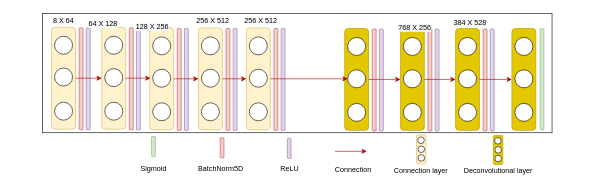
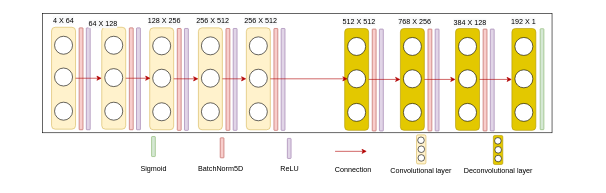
  <mxCell id="0" />
  <mxCell id="1" parent="0" />
  <mxCell id="2" value="" style="rounded=0;whiteSpace=wrap;html=1;" parent="1" vertex="1"><mxGeometry x="70" y="22" width="850" height="199" as="geometry" /></mxCell>
  <mxCell id="3" value="" style="rounded=1;whiteSpace=wrap;html=1;rotation=90;fillColor=#fff2cc;strokeColor=#d6b656;" parent="1" vertex="1"><mxGeometry x="20" y="110" width="170" height="40" as="geometry" /></mxCell>
  <mxCell id="4" value="" style="ellipse;whiteSpace=wrap;html=1;aspect=fixed;" parent="1" vertex="1"><mxGeometry x="90" y="60" width="30" height="30" as="geometry" /></mxCell>
  <mxCell id="5" value="" style="ellipse;whiteSpace=wrap;html=1;aspect=fixed;" parent="1" vertex="1"><mxGeometry x="90" y="170" width="30" height="30" as="geometry" /></mxCell>
  <mxCell id="6" value="" style="rounded=1;whiteSpace=wrap;html=1;rotation=90;fillColor=#f8cecc;strokeColor=#b85450;" parent="1" vertex="1"><mxGeometry x="49.25" y="127.75" width="170" height="6.5" as="geometry" /></mxCell>
  <mxCell id="7" value="" style="rounded=1;whiteSpace=wrap;html=1;rotation=90;fillColor=#e1d5e7;strokeColor=#9673a6;" parent="1" vertex="1"><mxGeometry x="61.25" y="127.75" width="170" height="6.5" as="geometry" /></mxCell>
- <mxCell id="8" value="&lt;span style=&quot;color: rgb(0, 0, 0); font-family: Helvetica; font-size: 12px; font-style: normal; font-variant-ligatures: normal; font-variant-caps: normal; font-weight: 400; letter-spacing: normal; orphans: 2; text-align: left; text-indent: 0px; text-transform: none; widows: 2; word-spacing: 0px; -webkit-text-stroke-width: 0px; background-color: rgb(248, 249, 250); text-decoration-thickness: initial; text-decoration-style: initial; text-decoration-color: initial; float: none; display: inline !important;&quot;&gt;8 X 64&lt;/span&gt;" style="text;whiteSpace=wrap;html=1;" parent="1" vertex="1"><mxGeometry x="86" y="20" width="40" height="20" as="geometry" /></mxCell>
+ <mxCell id="8" value="&lt;span style=&quot;color: rgb(0, 0, 0); font-family: Helvetica; font-size: 12px; font-style: normal; font-variant-ligatures: normal; font-variant-caps: normal; font-weight: 400; letter-spacing: normal; orphans: 2; text-align: left; text-indent: 0px; text-transform: none; widows: 2; word-spacing: 0px; -webkit-text-stroke-width: 0px; background-color: rgb(248, 249, 250); text-decoration-thickness: initial; text-decoration-style: initial; text-decoration-color: initial; float: none; display: inline !important;&quot;&gt;4 X 64&lt;/span&gt;" style="text;whiteSpace=wrap;html=1;" parent="1" vertex="1"><mxGeometry x="86" y="20" width="40" height="20" as="geometry" /></mxCell>
  <mxCell id="9" value="" style="rounded=1;whiteSpace=wrap;html=1;rotation=90;fillColor=#fff2cc;strokeColor=#d6b656;" parent="1" vertex="1"><mxGeometry x="103.75" y="110" width="170" height="40" as="geometry" /></mxCell>
  <mxCell id="10" value="" style="ellipse;whiteSpace=wrap;html=1;aspect=fixed;" parent="1" vertex="1"><mxGeometry x="173.75" y="60" width="30" height="30" as="geometry" /></mxCell>
  <mxCell id="11" value="" style="ellipse;whiteSpace=wrap;html=1;aspect=fixed;" parent="1" vertex="1"><mxGeometry x="173.75" y="114" width="30" height="30" as="geometry" /></mxCell>
  <mxCell id="12" value="" style="ellipse;whiteSpace=wrap;html=1;aspect=fixed;" parent="1" vertex="1"><mxGeometry x="173.75" y="170" width="30" height="30" as="geometry" /></mxCell>
  <mxCell id="13" value="" style="rounded=1;whiteSpace=wrap;html=1;rotation=90;fillColor=#f8cecc;strokeColor=#b85450;" parent="1" vertex="1"><mxGeometry x="133" y="127.75" width="170" height="6.5" as="geometry" /></mxCell>
  <mxCell id="14" value="" style="rounded=1;whiteSpace=wrap;html=1;rotation=90;fillColor=#e1d5e7;strokeColor=#9673a6;" parent="1" vertex="1"><mxGeometry x="145" y="127.75" width="170" height="6.5" as="geometry" /></mxCell>
  <mxCell id="15" value="&lt;span style=&quot;color: rgb(0, 0, 0); font-family: Helvetica; font-size: 12px; font-style: normal; font-variant-ligatures: normal; font-variant-caps: normal; font-weight: 400; letter-spacing: normal; orphans: 2; text-align: left; text-indent: 0px; text-transform: none; widows: 2; word-spacing: 0px; -webkit-text-stroke-width: 0px; background-color: rgb(248, 249, 250); text-decoration-thickness: initial; text-decoration-style: initial; text-decoration-color: initial; float: none; display: inline !important;&quot;&gt;64 X 128&lt;/span&gt;" style="text;whiteSpace=wrap;html=1;" parent="1" vertex="1"><mxGeometry x="145" y="26" width="60" height="20" as="geometry" /></mxCell>
  <mxCell id="16" value="" style="rounded=1;whiteSpace=wrap;html=1;rotation=90;fillColor=#fff2cc;strokeColor=#d6b656;" parent="1" vertex="1"><mxGeometry x="183.75" y="111" width="170" height="40" as="geometry" /></mxCell>
  <mxCell id="17" value="" style="ellipse;whiteSpace=wrap;html=1;aspect=fixed;" parent="1" vertex="1"><mxGeometry x="253.75" y="61" width="30" height="30" as="geometry" /></mxCell>
  <mxCell id="18" value="" style="ellipse;whiteSpace=wrap;html=1;aspect=fixed;" parent="1" vertex="1"><mxGeometry x="253.75" y="115" width="30" height="30" as="geometry" /></mxCell>
  <mxCell id="19" value="" style="ellipse;whiteSpace=wrap;html=1;aspect=fixed;" parent="1" vertex="1"><mxGeometry x="253.75" y="171" width="30" height="30" as="geometry" /></mxCell>
  <mxCell id="20" value="" style="rounded=1;whiteSpace=wrap;html=1;rotation=90;fillColor=#f8cecc;strokeColor=#b85450;" parent="1" vertex="1"><mxGeometry x="213" y="128.75" width="170" height="6.5" as="geometry" /></mxCell>
  <mxCell id="21" value="" style="rounded=1;whiteSpace=wrap;html=1;rotation=90;fillColor=#e1d5e7;strokeColor=#9673a6;" parent="1" vertex="1"><mxGeometry x="225" y="128.75" width="170" height="6.5" as="geometry" /></mxCell>
- <mxCell id="22" value="&lt;span style=&quot;color: rgb(0, 0, 0); font-family: Helvetica; font-size: 12px; font-style: normal; font-variant-ligatures: normal; font-variant-caps: normal; font-weight: 400; letter-spacing: normal; orphans: 2; text-align: left; text-indent: 0px; text-transform: none; widows: 2; word-spacing: 0px; -webkit-text-stroke-width: 0px; background-color: rgb(248, 249, 250); text-decoration-thickness: initial; text-decoration-style: initial; text-decoration-color: initial; float: none; display: inline !important;&quot;&gt;128 X 256&lt;/span&gt;" style="text;whiteSpace=wrap;html=1;" parent="1" vertex="1"><mxGeometry x="224" y="31" width="60" height="20" as="geometry" /></mxCell>
+ <mxCell id="22" value="&lt;span style=&quot;color: rgb(0, 0, 0); font-family: Helvetica; font-size: 12px; font-style: normal; font-variant-ligatures: normal; font-variant-caps: normal; font-weight: 400; letter-spacing: normal; orphans: 2; text-align: left; text-indent: 0px; text-transform: none; widows: 2; word-spacing: 0px; -webkit-text-stroke-width: 0px; background-color: rgb(248, 249, 250); text-decoration-thickness: initial; text-decoration-style: initial; text-decoration-color: initial; float: none; display: inline !important;&quot;&gt;128 X 256&lt;/span&gt;" style="text;whiteSpace=wrap;html=1;" parent="1" vertex="1"><mxGeometry x="244" y="21" width="60" height="20" as="geometry" /></mxCell>
  <mxCell id="23" value="" style="rounded=1;whiteSpace=wrap;html=1;rotation=90;fillColor=#fff2cc;strokeColor=#d6b656;" parent="1" vertex="1"><mxGeometry x="265" y="111" width="170" height="40" as="geometry" /></mxCell>
  <mxCell id="24" value="" style="ellipse;whiteSpace=wrap;html=1;aspect=fixed;" parent="1" vertex="1"><mxGeometry x="335" y="61" width="30" height="30" as="geometry" /></mxCell>
  <mxCell id="25" value="" style="ellipse;whiteSpace=wrap;html=1;aspect=fixed;" parent="1" vertex="1"><mxGeometry x="335" y="115" width="30" height="30" as="geometry" /></mxCell>
  <mxCell id="26" value="" style="ellipse;whiteSpace=wrap;html=1;aspect=fixed;" parent="1" vertex="1"><mxGeometry x="335" y="171" width="30" height="30" as="geometry" /></mxCell>
  <mxCell id="27" value="" style="rounded=1;whiteSpace=wrap;html=1;rotation=90;fillColor=#f8cecc;strokeColor=#b85450;" parent="1" vertex="1"><mxGeometry x="294.25" y="128.75" width="170" height="6.5" as="geometry" /></mxCell>
  <mxCell id="28" value="" style="rounded=1;whiteSpace=wrap;html=1;rotation=90;fillColor=#e1d5e7;strokeColor=#9673a6;" parent="1" vertex="1"><mxGeometry x="306.25" y="128.75" width="170" height="6.5" as="geometry" /></mxCell>
  <mxCell id="29" value="&lt;span style=&quot;color: rgb(0, 0, 0); font-family: Helvetica; font-size: 12px; font-style: normal; font-variant-ligatures: normal; font-variant-caps: normal; font-weight: 400; letter-spacing: normal; orphans: 2; text-align: left; text-indent: 0px; text-transform: none; widows: 2; word-spacing: 0px; -webkit-text-stroke-width: 0px; background-color: rgb(248, 249, 250); text-decoration-thickness: initial; text-decoration-style: initial; text-decoration-color: initial; float: none; display: inline !important;&quot;&gt;256 X 512&lt;/span&gt;" style="text;whiteSpace=wrap;html=1;" parent="1" vertex="1"><mxGeometry x="325.25" y="21" width="60" height="20" as="geometry" /></mxCell>
  <mxCell id="30" value="" style="rounded=1;whiteSpace=wrap;html=1;rotation=90;fillColor=#fff2cc;strokeColor=#d6b656;" parent="1" vertex="1"><mxGeometry x="345" y="111" width="170" height="40" as="geometry" /></mxCell>
  <mxCell id="31" value="" style="ellipse;whiteSpace=wrap;html=1;aspect=fixed;" parent="1" vertex="1"><mxGeometry x="415" y="61" width="30" height="30" as="geometry" /></mxCell>
  <mxCell id="32" value="" style="ellipse;whiteSpace=wrap;html=1;aspect=fixed;" parent="1" vertex="1"><mxGeometry x="415" y="115" width="30" height="30" as="geometry" /></mxCell>
  <mxCell id="33" value="" style="ellipse;whiteSpace=wrap;html=1;aspect=fixed;" parent="1" vertex="1"><mxGeometry x="415" y="171" width="30" height="30" as="geometry" /></mxCell>
  <mxCell id="34" value="" style="rounded=1;whiteSpace=wrap;html=1;rotation=90;fillColor=#f8cecc;strokeColor=#b85450;" parent="1" vertex="1"><mxGeometry x="374.25" y="128.75" width="170" height="6.5" as="geometry" /></mxCell>
  <mxCell id="35" value="" style="rounded=1;whiteSpace=wrap;html=1;rotation=90;fillColor=#e1d5e7;strokeColor=#9673a6;" parent="1" vertex="1"><mxGeometry x="386.25" y="128.75" width="170" height="6.5" as="geometry" /></mxCell>
  <mxCell id="36" value="&lt;span style=&quot;color: rgb(0, 0, 0); font-family: Helvetica; font-size: 12px; font-style: normal; font-variant-ligatures: normal; font-variant-caps: normal; font-weight: 400; letter-spacing: normal; orphans: 2; text-align: left; text-indent: 0px; text-transform: none; widows: 2; word-spacing: 0px; -webkit-text-stroke-width: 0px; background-color: rgb(248, 249, 250); text-decoration-thickness: initial; text-decoration-style: initial; text-decoration-color: initial; float: none; display: inline !important;&quot;&gt;256 X 512&lt;/span&gt;" style="text;whiteSpace=wrap;html=1;" parent="1" vertex="1"><mxGeometry x="405.25" y="21" width="60" height="20" as="geometry" /></mxCell>
  <mxCell id="37" value="" style="rounded=1;whiteSpace=wrap;html=1;rotation=90;fillColor=#e3c800;strokeColor=#B09500;fontColor=#000000;" parent="1" vertex="1"><mxGeometry x="509" y="112" width="170" height="40" as="geometry" /></mxCell>
  <mxCell id="38" value="" style="ellipse;whiteSpace=wrap;html=1;aspect=fixed;" parent="1" vertex="1"><mxGeometry x="579" y="62" width="30" height="30" as="geometry" /></mxCell>
  <mxCell id="39" value="" style="ellipse;whiteSpace=wrap;html=1;aspect=fixed;" parent="1" vertex="1"><mxGeometry x="579" y="116" width="30" height="30" as="geometry" /></mxCell>
  <mxCell id="40" value="" style="ellipse;whiteSpace=wrap;html=1;aspect=fixed;" parent="1" vertex="1"><mxGeometry x="579" y="172" width="30" height="30" as="geometry" /></mxCell>
  <mxCell id="41" value="" style="rounded=1;whiteSpace=wrap;html=1;rotation=90;fillColor=#f8cecc;strokeColor=#b85450;" parent="1" vertex="1"><mxGeometry x="538.25" y="129.75" width="170" height="6.5" as="geometry" /></mxCell>
  <mxCell id="42" value="" style="rounded=1;whiteSpace=wrap;html=1;rotation=90;fillColor=#e1d5e7;strokeColor=#9673a6;" parent="1" vertex="1"><mxGeometry x="550.25" y="129.75" width="170" height="6.5" as="geometry" /></mxCell>
+ <mxCell id="43" value="&lt;span style=&quot;color: rgb(0, 0, 0); font-family: Helvetica; font-size: 12px; font-style: normal; font-variant-ligatures: normal; font-variant-caps: normal; font-weight: 400; letter-spacing: normal; orphans: 2; text-align: left; text-indent: 0px; text-transform: none; widows: 2; word-spacing: 0px; -webkit-text-stroke-width: 0px; background-color: rgb(248, 249, 250); text-decoration-thickness: initial; text-decoration-style: initial; text-decoration-color: initial; float: none; display: inline !important;&quot;&gt;512 X 512&lt;/span&gt;" style="text;whiteSpace=wrap;html=1;" parent="1" vertex="1"><mxGeometry x="569.25" y="22" width="60" height="20" as="geometry" /></mxCell>
  <mxCell id="44" value="" style="rounded=1;whiteSpace=wrap;html=1;rotation=90;fillColor=#e3c800;strokeColor=#B09500;fontColor=#000000;" parent="1" vertex="1"><mxGeometry x="602" y="112" width="170" height="40" as="geometry" /></mxCell>
  <mxCell id="45" value="" style="ellipse;whiteSpace=wrap;html=1;aspect=fixed;" parent="1" vertex="1"><mxGeometry x="672" y="62" width="30" height="30" as="geometry" /></mxCell>
  <mxCell id="46" value="" style="ellipse;whiteSpace=wrap;html=1;aspect=fixed;" parent="1" vertex="1"><mxGeometry x="672" y="116" width="30" height="30" as="geometry" /></mxCell>
  <mxCell id="47" value="" style="ellipse;whiteSpace=wrap;html=1;aspect=fixed;" parent="1" vertex="1"><mxGeometry x="672" y="172" width="30" height="30" as="geometry" /></mxCell>
  <mxCell id="48" value="" style="rounded=1;whiteSpace=wrap;html=1;rotation=90;fillColor=#f8cecc;strokeColor=#b85450;" parent="1" vertex="1"><mxGeometry x="631.25" y="129.75" width="170" height="6.5" as="geometry" /></mxCell>
  <mxCell id="49" value="" style="rounded=1;whiteSpace=wrap;html=1;rotation=90;fillColor=#e1d5e7;strokeColor=#9673a6;" parent="1" vertex="1"><mxGeometry x="643.25" y="129.75" width="170" height="6.5" as="geometry" /></mxCell>
- <mxCell id="50" value="&lt;span style=&quot;color: rgb(0, 0, 0); font-family: Helvetica; font-size: 12px; font-style: normal; font-variant-ligatures: normal; font-variant-caps: normal; font-weight: 400; letter-spacing: normal; orphans: 2; text-align: left; text-indent: 0px; text-transform: none; widows: 2; word-spacing: 0px; -webkit-text-stroke-width: 0px; background-color: rgb(248, 249, 250); text-decoration-thickness: initial; text-decoration-style: initial; text-decoration-color: initial; float: none; display: inline !important;&quot;&gt;768 X 256&lt;/span&gt;" style="text;whiteSpace=wrap;html=1;" parent="1" vertex="1"><mxGeometry x="662.25" y="32" width="60" height="20" as="geometry" /></mxCell>
+ <mxCell id="50" value="&lt;span style=&quot;color: rgb(0, 0, 0); font-family: Helvetica; font-size: 12px; font-style: normal; font-variant-ligatures: normal; font-variant-caps: normal; font-weight: 400; letter-spacing: normal; orphans: 2; text-align: left; text-indent: 0px; text-transform: none; widows: 2; word-spacing: 0px; -webkit-text-stroke-width: 0px; background-color: rgb(248, 249, 250); text-decoration-thickness: initial; text-decoration-style: initial; text-decoration-color: initial; float: none; display: inline !important;&quot;&gt;768 X 256&lt;/span&gt;" style="text;whiteSpace=wrap;html=1;" parent="1" vertex="1"><mxGeometry x="662.25" y="22" width="60" height="20" as="geometry" /></mxCell>
  <mxCell id="51" value="" style="rounded=1;whiteSpace=wrap;html=1;rotation=90;fillColor=#e3c800;strokeColor=#B09500;fontColor=#000000;" parent="1" vertex="1"><mxGeometry x="694" y="112" width="170" height="40" as="geometry" /></mxCell>
  <mxCell id="52" value="" style="ellipse;whiteSpace=wrap;html=1;aspect=fixed;" parent="1" vertex="1"><mxGeometry x="764" y="62" width="30" height="30" as="geometry" /></mxCell>
  <mxCell id="53" value="" style="ellipse;whiteSpace=wrap;html=1;aspect=fixed;" parent="1" vertex="1"><mxGeometry x="764" y="116" width="30" height="30" as="geometry" /></mxCell>
  <mxCell id="54" value="" style="ellipse;whiteSpace=wrap;html=1;aspect=fixed;" parent="1" vertex="1"><mxGeometry x="764" y="172" width="30" height="30" as="geometry" /></mxCell>
  <mxCell id="55" value="" style="rounded=1;whiteSpace=wrap;html=1;rotation=90;fillColor=#f8cecc;strokeColor=#b85450;" parent="1" vertex="1"><mxGeometry x="723.25" y="129.75" width="170" height="6.5" as="geometry" /></mxCell>
  <mxCell id="56" value="" style="rounded=1;whiteSpace=wrap;html=1;rotation=90;fillColor=#e1d5e7;strokeColor=#9673a6;" parent="1" vertex="1"><mxGeometry x="735.25" y="129.75" width="170" height="6.5" as="geometry" /></mxCell>
- <mxCell id="57" value="&lt;span style=&quot;color: rgb(0, 0, 0); font-family: Helvetica; font-size: 12px; font-style: normal; font-variant-ligatures: normal; font-variant-caps: normal; font-weight: 400; letter-spacing: normal; orphans: 2; text-align: left; text-indent: 0px; text-transform: none; widows: 2; word-spacing: 0px; -webkit-text-stroke-width: 0px; background-color: rgb(248, 249, 250); text-decoration-thickness: initial; text-decoration-style: initial; text-decoration-color: initial; float: none; display: inline !important;&quot;&gt;384 X 528&lt;/span&gt;" style="text;whiteSpace=wrap;html=1;" parent="1" vertex="1"><mxGeometry x="754.25" y="24" width="60" height="20" as="geometry" /></mxCell>
+ <mxCell id="57" value="&lt;span style=&quot;color: rgb(0, 0, 0); font-family: Helvetica; font-size: 12px; font-style: normal; font-variant-ligatures: normal; font-variant-caps: normal; font-weight: 400; letter-spacing: normal; orphans: 2; text-align: left; text-indent: 0px; text-transform: none; widows: 2; word-spacing: 0px; -webkit-text-stroke-width: 0px; background-color: rgb(248, 249, 250); text-decoration-thickness: initial; text-decoration-style: initial; text-decoration-color: initial; float: none; display: inline !important;&quot;&gt;384 X 128&lt;/span&gt;" style="text;whiteSpace=wrap;html=1;" parent="1" vertex="1"><mxGeometry x="754.25" y="24" width="60" height="20" as="geometry" /></mxCell>
  <mxCell id="58" value="" style="rounded=1;whiteSpace=wrap;html=1;rotation=90;fillColor=#e3c800;strokeColor=#B09500;fontColor=#000000;" parent="1" vertex="1"><mxGeometry x="788" y="112" width="170" height="40" as="geometry" /></mxCell>
  <mxCell id="59" value="" style="ellipse;whiteSpace=wrap;html=1;aspect=fixed;" parent="1" vertex="1"><mxGeometry x="858" y="62" width="30" height="30" as="geometry" /></mxCell>
  <mxCell id="60" value="" style="ellipse;whiteSpace=wrap;html=1;aspect=fixed;" parent="1" vertex="1"><mxGeometry x="858" y="116" width="30" height="30" as="geometry" /></mxCell>
  <mxCell id="61" value="" style="ellipse;whiteSpace=wrap;html=1;aspect=fixed;" parent="1" vertex="1"><mxGeometry x="858" y="172" width="30" height="30" as="geometry" /></mxCell>
+ <mxCell id="62" value="&lt;span style=&quot;color: rgb(0, 0, 0); font-family: Helvetica; font-size: 12px; font-style: normal; font-variant-ligatures: normal; font-variant-caps: normal; font-weight: 400; letter-spacing: normal; orphans: 2; text-align: left; text-indent: 0px; text-transform: none; widows: 2; word-spacing: 0px; -webkit-text-stroke-width: 0px; background-color: rgb(248, 249, 250); text-decoration-thickness: initial; text-decoration-style: initial; text-decoration-color: initial; float: none; display: inline !important;&quot;&gt;192 X 1&lt;/span&gt;" style="text;whiteSpace=wrap;html=1;" parent="1" vertex="1"><mxGeometry x="850.25" y="22" width="60" height="20" as="geometry" /></mxCell>
  <mxCell id="63" value="" style="endArrow=classic;html=1;rounded=0;fillColor=#e51400;strokeColor=#B20000;exitX=0.5;exitY=0;exitDx=0;exitDy=0;entryX=0.5;entryY=1;entryDx=0;entryDy=0;" parent="1" source="3" target="9" edge="1"><mxGeometry width="50" height="50" relative="1" as="geometry"><mxPoint x="410" y="231" as="sourcePoint" /><mxPoint x="149" y="11" as="targetPoint" /></mxGeometry></mxCell>
  <mxCell id="64" value="" style="endArrow=classic;html=1;rounded=0;fillColor=#e51400;strokeColor=#B20000;exitX=0.5;exitY=0;exitDx=0;exitDy=0;" parent="1" source="9" edge="1"><mxGeometry width="50" height="50" relative="1" as="geometry"><mxPoint x="230" y="131" as="sourcePoint" /><mxPoint x="250" y="130" as="targetPoint" /></mxGeometry></mxCell>
  <mxCell id="65" value="" style="endArrow=classic;html=1;rounded=0;fillColor=#e51400;strokeColor=#B20000;exitX=0.5;exitY=0;exitDx=0;exitDy=0;entryX=0.5;entryY=1;entryDx=0;entryDy=0;" parent="1" source="16" target="23" edge="1"><mxGeometry width="50" height="50" relative="1" as="geometry"><mxPoint x="218.75" y="140" as="sourcePoint" /><mxPoint x="260" y="140" as="targetPoint" /></mxGeometry></mxCell>
  <mxCell id="66" value="" style="endArrow=classic;html=1;rounded=0;fillColor=#e51400;strokeColor=#B20000;exitX=0.5;exitY=0;exitDx=0;exitDy=0;entryX=0.5;entryY=1;entryDx=0;entryDy=0;" parent="1" source="23" target="30" edge="1"><mxGeometry width="50" height="50" relative="1" as="geometry"><mxPoint x="298.75" y="141" as="sourcePoint" /><mxPoint x="340" y="141" as="targetPoint" /></mxGeometry></mxCell>
  <mxCell id="67" value="" style="endArrow=classic;html=1;rounded=0;fillColor=#e51400;strokeColor=#B20000;entryX=0.5;entryY=1;entryDx=0;entryDy=0;exitX=0.5;exitY=0;exitDx=0;exitDy=0;" parent="1" source="37" target="44" edge="1"><mxGeometry width="50" height="50" relative="1" as="geometry"><mxPoint x="377" y="143" as="sourcePoint" /><mxPoint x="417" y="143" as="targetPoint" /></mxGeometry></mxCell>
  <mxCell id="68" value="" style="endArrow=classic;html=1;rounded=0;fillColor=#e51400;strokeColor=#B20000;entryX=0.5;entryY=1;entryDx=0;entryDy=0;exitX=0.5;exitY=0;exitDx=0;exitDy=0;" parent="1" source="44" target="51" edge="1"><mxGeometry width="50" height="50" relative="1" as="geometry"><mxPoint x="624" y="142" as="sourcePoint" /><mxPoint x="677" y="142" as="targetPoint" /></mxGeometry></mxCell>
  <mxCell id="69" value="" style="endArrow=classic;html=1;rounded=0;fillColor=#e51400;strokeColor=#B20000;entryX=0.5;entryY=1;entryDx=0;entryDy=0;exitX=0.5;exitY=0;exitDx=0;exitDy=0;" parent="1" source="51" target="58" edge="1"><mxGeometry width="50" height="50" relative="1" as="geometry"><mxPoint x="717" y="142" as="sourcePoint" /><mxPoint x="769" y="142" as="targetPoint" /></mxGeometry></mxCell>
  <mxCell id="70" value="" style="endArrow=classic;html=1;rounded=0;fillColor=#e51400;strokeColor=#B20000;exitX=0.5;exitY=0;exitDx=0;exitDy=0;entryX=0;entryY=0.5;entryDx=0;entryDy=0;" parent="1" source="30" target="39" edge="1"><mxGeometry width="50" height="50" relative="1" as="geometry"><mxPoint x="380" y="141" as="sourcePoint" /><mxPoint x="420" y="141" as="targetPoint" /></mxGeometry></mxCell>
  <mxCell id="71" value="" style="rounded=1;whiteSpace=wrap;html=1;rotation=90;fillColor=#e3c800;strokeColor=#B09500;fontColor=#000000;" parent="1" vertex="1"><mxGeometry x="805.75" y="241.88" width="48.5" height="15.75" as="geometry" /></mxCell>
  <mxCell id="72" value="" style="ellipse;whiteSpace=wrap;html=1;aspect=fixed;" parent="1" vertex="1"><mxGeometry x="824.12" y="229" width="11" height="11" as="geometry" /></mxCell>
  <mxCell id="73" value="" style="ellipse;whiteSpace=wrap;html=1;aspect=fixed;" parent="1" vertex="1"><mxGeometry x="824.62" y="244" width="11" height="11" as="geometry" /></mxCell>
  <mxCell id="74" value="" style="ellipse;whiteSpace=wrap;html=1;aspect=fixed;" parent="1" vertex="1"><mxGeometry x="824.62" y="258.5" width="11" height="11" as="geometry" /></mxCell>
  <mxCell id="75" value="Deconvolutional layer" style="text;html=1;strokeColor=none;fillColor=none;align=center;verticalAlign=middle;whiteSpace=wrap;rounded=0;" parent="1" vertex="1"><mxGeometry x="764.5" y="269.5" width="131" height="30" as="geometry" /></mxCell>
  <mxCell id="76" value="" style="rounded=1;whiteSpace=wrap;html=1;rotation=90;fillColor=#fff2cc;strokeColor=#d6b656;" parent="1" vertex="1"><mxGeometry x="677.5" y="240.88" width="48.5" height="15.75" as="geometry" /></mxCell>
  <mxCell id="77" value="" style="ellipse;whiteSpace=wrap;html=1;aspect=fixed;" parent="1" vertex="1"><mxGeometry x="695.87" y="228" width="11" height="11" as="geometry" /></mxCell>
  <mxCell id="78" value="" style="ellipse;whiteSpace=wrap;html=1;aspect=fixed;" parent="1" vertex="1"><mxGeometry x="696.37" y="243" width="11" height="11" as="geometry" /></mxCell>
  <mxCell id="79" value="" style="ellipse;whiteSpace=wrap;html=1;aspect=fixed;" parent="1" vertex="1"><mxGeometry x="696.37" y="257.5" width="11" height="11" as="geometry" /></mxCell>
- <mxCell id="80" value="Connection layer" style="text;html=1;strokeColor=none;fillColor=none;align=center;verticalAlign=middle;whiteSpace=wrap;rounded=0;" parent="1" vertex="1"><mxGeometry x="636.25" y="268.5" width="131" height="30" as="geometry" /></mxCell>
+ <mxCell id="80" value="Convolutional layer" style="text;html=1;strokeColor=none;fillColor=none;align=center;verticalAlign=middle;whiteSpace=wrap;rounded=0;" parent="1" vertex="1"><mxGeometry x="636.25" y="268.5" width="131" height="30" as="geometry" /></mxCell>
  <mxCell id="81" value="" style="ellipse;whiteSpace=wrap;html=1;aspect=fixed;" parent="1" vertex="1"><mxGeometry x="90" y="113" width="30" height="30" as="geometry" /></mxCell>
  <mxCell id="82" value="" style="endArrow=classic;html=1;rounded=0;fillColor=#e51400;strokeColor=#B20000;entryX=0.5;entryY=1;entryDx=0;entryDy=0;exitX=0.5;exitY=0;exitDx=0;exitDy=0;" parent="1" edge="1"><mxGeometry width="50" height="50" relative="1" as="geometry"><mxPoint x="558" y="252" as="sourcePoint" /><mxPoint x="611" y="252" as="targetPoint" /></mxGeometry></mxCell>
  <mxCell id="83" value="Connection" style="text;html=1;strokeColor=none;fillColor=none;align=center;verticalAlign=middle;whiteSpace=wrap;rounded=0;" parent="1" vertex="1"><mxGeometry x="523" y="267.5" width="131" height="30" as="geometry" /></mxCell>
  <mxCell id="84" value="" style="rounded=1;whiteSpace=wrap;html=1;rotation=90;fillColor=#f8cecc;strokeColor=#b85450;" parent="1" vertex="1"><mxGeometry x="352.8" y="243" width="33.39" height="6.25" as="geometry" /></mxCell>
  <mxCell id="85" value="BatchNorm5D" style="text;html=1;strokeColor=none;fillColor=none;align=center;verticalAlign=middle;whiteSpace=wrap;rounded=0;" parent="1" vertex="1"><mxGeometry x="302" y="266.5" width="131" height="30" as="geometry" /></mxCell>
  <mxCell id="86" value="" style="rounded=1;whiteSpace=wrap;html=1;rotation=90;fillColor=#E1D5E7;strokeColor=#9673A6;" parent="1" vertex="1"><mxGeometry x="464.8" y="244" width="33.39" height="6.25" as="geometry" /></mxCell>
  <mxCell id="87" value="ReLU" style="text;html=1;strokeColor=none;fillColor=none;align=center;verticalAlign=middle;whiteSpace=wrap;rounded=0;" parent="1" vertex="1"><mxGeometry x="417" y="266.5" width="131" height="30" as="geometry" /></mxCell>
  <mxCell id="88" value="" style="rounded=1;whiteSpace=wrap;html=1;rotation=90;fillColor=#d5e8d4;strokeColor=#82b366;" parent="1" vertex="1"><mxGeometry x="238.31" y="240.88" width="33.39" height="6.25" as="geometry" /></mxCell>
  <mxCell id="89" value="Sigmoid" style="text;html=1;strokeColor=none;fillColor=none;align=center;verticalAlign=middle;whiteSpace=wrap;rounded=0;" parent="1" vertex="1"><mxGeometry x="189.51" y="266.5" width="131" height="30" as="geometry" /></mxCell>
  <mxCell id="90" value="" style="rounded=1;whiteSpace=wrap;html=1;rotation=90;fillColor=#d5e8d4;strokeColor=#82b366;" parent="1" vertex="1"><mxGeometry x="819.11" y="128.5" width="168.39" height="6.25" as="geometry" /></mxCell>
